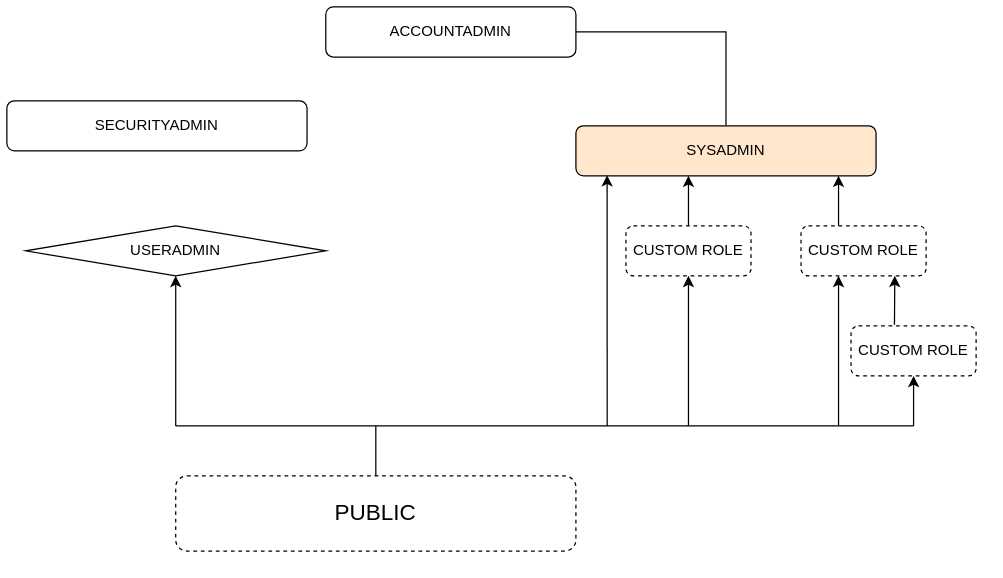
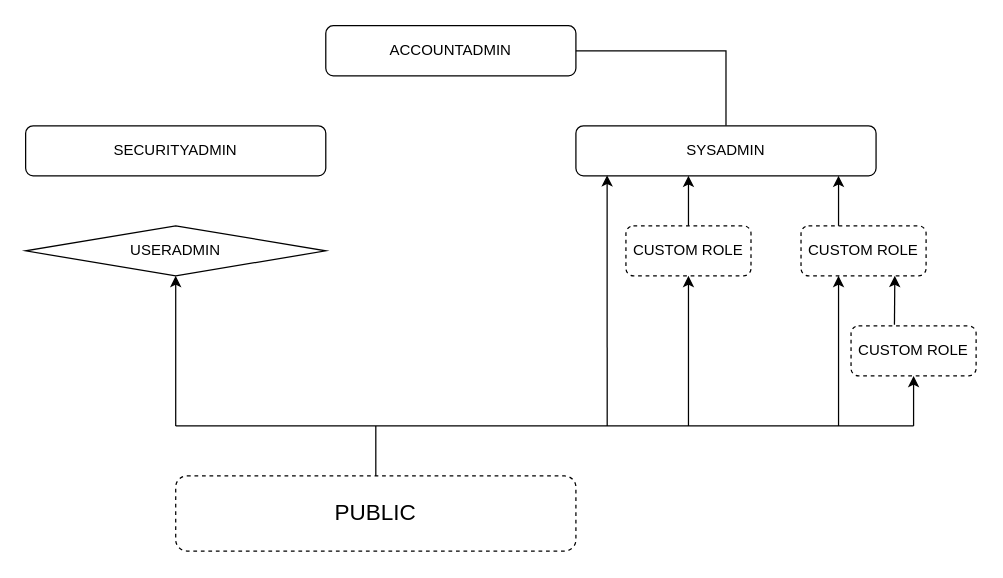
  <mxCell id="0" />
  <mxCell id="1" parent="0" />
- <mxCell id="2" value="ACCOUNTADMIN" style="rounded=1;whiteSpace=wrap;html=1;" vertex="1" parent="1"><mxGeometry x="260" y="5" width="200" height="40" as="geometry" /></mxCell>
- <mxCell id="3" value="SECURITYADMIN" style="rounded=1;whiteSpace=wrap;html=1;" vertex="1" parent="1"><mxGeometry x="5" y="80" width="240" height="40" as="geometry" /></mxCell>
+ <mxCell id="2" value="ACCOUNTADMIN" style="rounded=1;whiteSpace=wrap;html=1;" vertex="1" parent="1"><mxGeometry x="260" y="20" width="200" height="40" as="geometry" /></mxCell>
+ <mxCell id="3" value="SECURITYADMIN" style="rounded=1;whiteSpace=wrap;html=1;" vertex="1" parent="1"><mxGeometry x="20" y="100" width="240" height="40" as="geometry" /></mxCell>
  <mxCell id="4" value="" style="edgeStyle=orthogonalEdgeStyle;rounded=0;orthogonalLoop=1;jettySize=auto;html=1;entryX=1;entryY=0.5;entryDx=0;entryDy=0;endArrow=none;" edge="1" parent="1" source="5" target="2"><mxGeometry relative="1" as="geometry"><mxPoint x="460" y="30" as="targetPoint" /></mxGeometry></mxCell>
- <mxCell id="5" value="SYSADMIN" style="rounded=1;whiteSpace=wrap;html=1;fillColor=#ffe6cc;" vertex="1" parent="1"><mxGeometry x="460" y="100" width="240" height="40" as="geometry" /></mxCell>
+ <mxCell id="5" value="SYSADMIN" style="rounded=1;whiteSpace=wrap;html=1;" vertex="1" parent="1"><mxGeometry x="460" y="100" width="240" height="40" as="geometry" /></mxCell>
  <mxCell id="6" value="" style="edgeStyle=none;rounded=0;orthogonalLoop=1;jettySize=auto;html=1;endArrow=classic;endFill=1;entryX=0.5;entryY=1;entryDx=0;entryDy=0;" edge="1" parent="1" target="7"><mxGeometry relative="1" as="geometry"><mxPoint x="140" y="340" as="sourcePoint" /><mxPoint x="250" y="280" as="targetPoint" /></mxGeometry></mxCell>
  <mxCell id="7" value="USERADMIN" style="rhombus;whiteSpace=wrap;html=1;" vertex="1" parent="1"><mxGeometry x="20" y="180" width="240" height="40" as="geometry" /></mxCell>
  <mxCell id="8" value="CUSTOM ROLE" style="rounded=1;whiteSpace=wrap;html=1;strokeColor=default;dashed=1;" vertex="1" parent="1"><mxGeometry x="500" y="180" width="100" height="40" as="geometry" /></mxCell>
  <mxCell id="9" value="CUSTOM ROLE" style="rounded=1;whiteSpace=wrap;html=1;strokeColor=default;dashed=1;" vertex="1" parent="1"><mxGeometry x="640" y="180" width="100" height="40" as="geometry" /></mxCell>
  <mxCell id="10" value="" style="edgeStyle=none;rounded=0;orthogonalLoop=1;jettySize=auto;html=1;startArrow=none;startFill=0;endArrow=none;endFill=0;" edge="1" parent="1" source="11"><mxGeometry relative="1" as="geometry"><mxPoint x="300" y="340" as="targetPoint" /></mxGeometry></mxCell>
  <mxCell id="11" value="&lt;font style=&quot;font-size: 18px;&quot;&gt;PUBLIC&lt;/font&gt;" style="rounded=1;whiteSpace=wrap;html=1;dashed=1;" vertex="1" parent="1"><mxGeometry x="140" y="380" width="320" height="60" as="geometry" /></mxCell>
  <mxCell id="12" value="" style="endArrow=none;html=1;rounded=0;" edge="1" parent="1"><mxGeometry width="50" height="50" relative="1" as="geometry"><mxPoint x="140" y="340" as="sourcePoint" /><mxPoint x="730" y="340" as="targetPoint" /><Array as="points"><mxPoint x="410" y="340" /></Array></mxGeometry></mxCell>
  <mxCell id="13" value="" style="endArrow=classic;html=1;rounded=0;entryX=0.104;entryY=0.989;entryDx=0;entryDy=0;entryPerimeter=0;" edge="1" parent="1" target="5"><mxGeometry width="50" height="50" relative="1" as="geometry"><mxPoint x="485" y="340" as="sourcePoint" /><mxPoint x="430" y="270" as="targetPoint" /></mxGeometry></mxCell>
  <mxCell id="14" value="" style="endArrow=classic;html=1;rounded=0;entryX=0.5;entryY=1;entryDx=0;entryDy=0;" edge="1" parent="1" target="8"><mxGeometry width="50" height="50" relative="1" as="geometry"><mxPoint x="550" y="340" as="sourcePoint" /><mxPoint x="430" y="270" as="targetPoint" /></mxGeometry></mxCell>
  <mxCell id="15" value="CUSTOM ROLE" style="rounded=1;whiteSpace=wrap;html=1;strokeColor=default;dashed=1;" vertex="1" parent="1"><mxGeometry x="680" y="260" width="100" height="40" as="geometry" /></mxCell>
  <mxCell id="16" value="" style="endArrow=classic;html=1;rounded=0;" edge="1" parent="1"><mxGeometry width="50" height="50" relative="1" as="geometry"><mxPoint x="670" y="340" as="sourcePoint" /><mxPoint x="670" y="220" as="targetPoint" /></mxGeometry></mxCell>
  <mxCell id="17" value="" style="endArrow=classic;html=1;rounded=0;entryX=0.75;entryY=1;entryDx=0;entryDy=0;exitX=0.347;exitY=-0.022;exitDx=0;exitDy=0;exitPerimeter=0;" edge="1" parent="1" source="15" target="9"><mxGeometry width="50" height="50" relative="1" as="geometry"><mxPoint x="560" y="320" as="sourcePoint" /><mxPoint x="610" y="270" as="targetPoint" /></mxGeometry></mxCell>
  <mxCell id="18" value="" style="endArrow=classic;html=1;rounded=0;entryX=0.5;entryY=1;entryDx=0;entryDy=0;" edge="1" parent="1" target="15"><mxGeometry width="50" height="50" relative="1" as="geometry"><mxPoint x="730" y="340" as="sourcePoint" /><mxPoint x="610" y="270" as="targetPoint" /></mxGeometry></mxCell>
  <mxCell id="19" value="" style="endArrow=classic;html=1;rounded=0;exitX=0.5;exitY=0;exitDx=0;exitDy=0;" edge="1" parent="1" source="8"><mxGeometry width="50" height="50" relative="1" as="geometry"><mxPoint x="550" y="180" as="sourcePoint" /><mxPoint x="550" y="140" as="targetPoint" /></mxGeometry></mxCell>
  <mxCell id="20" value="" style="endArrow=classic;html=1;rounded=0;" edge="1" parent="1"><mxGeometry width="50" height="50" relative="1" as="geometry"><mxPoint x="670" y="180" as="sourcePoint" /><mxPoint x="670" y="140" as="targetPoint" /><Array as="points" /></mxGeometry></mxCell>
